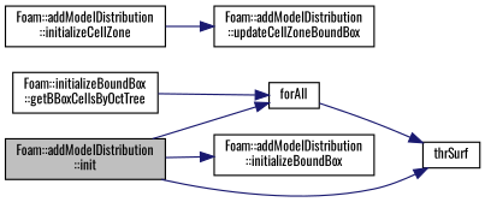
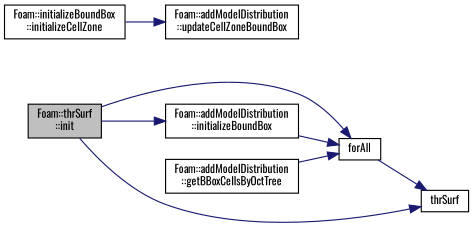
  digraph {
    fontname=Oswald
    rankdir=LR
    node [color=black fillcolor=white fontname=Oswald fontsize=10 shape=record style=filled]
    edge [color=midnightblue fontname=Oswald fontsize=10 labelfontname=Helvetica labelfontsize=10 style=solid]
-   n1 [fillcolor=grey75 fontcolor=black height=0.2 label="Foam::addModelDistribution\l::init" width=0.4]
+   n1 [fillcolor=grey75 fontcolor=black height=0.2 label="Foam::thrSurf\l::init" width=0.4]
    n2 [height=0.2 label=forAll width=0.4]
    n3 [height=0.2 label="Foam::addModelDistribution\l::initializeBoundBox" width=0.4]
    n4 [height=0.2 label=thrSurf width=0.4]
-   n5 [height=0.2 label="Foam::addModelDistribution\l::initializeCellZone" width=0.4]
+   n5 [height=0.2 label="Foam::initializeBoundBox\l::initializeCellZone" width=0.4]
    n6 [height=0.2 label="Foam::addModelDistribution\l::updateCellZoneBoundBox" width=0.4]
-   n7 [height=0.2 label="Foam::initializeBoundBox\l::getBBoxCellsByOctTree" width=0.4]
+   n7 [height=0.2 label="Foam::addModelDistribution\l::getBBoxCellsByOctTree" width=0.4]
    n1 -> n2
    n1 -> n3
    n1 -> n4
    n2 -> n4
+   n3 -> n2
    n5 -> n6
    n7 -> n2
  }
